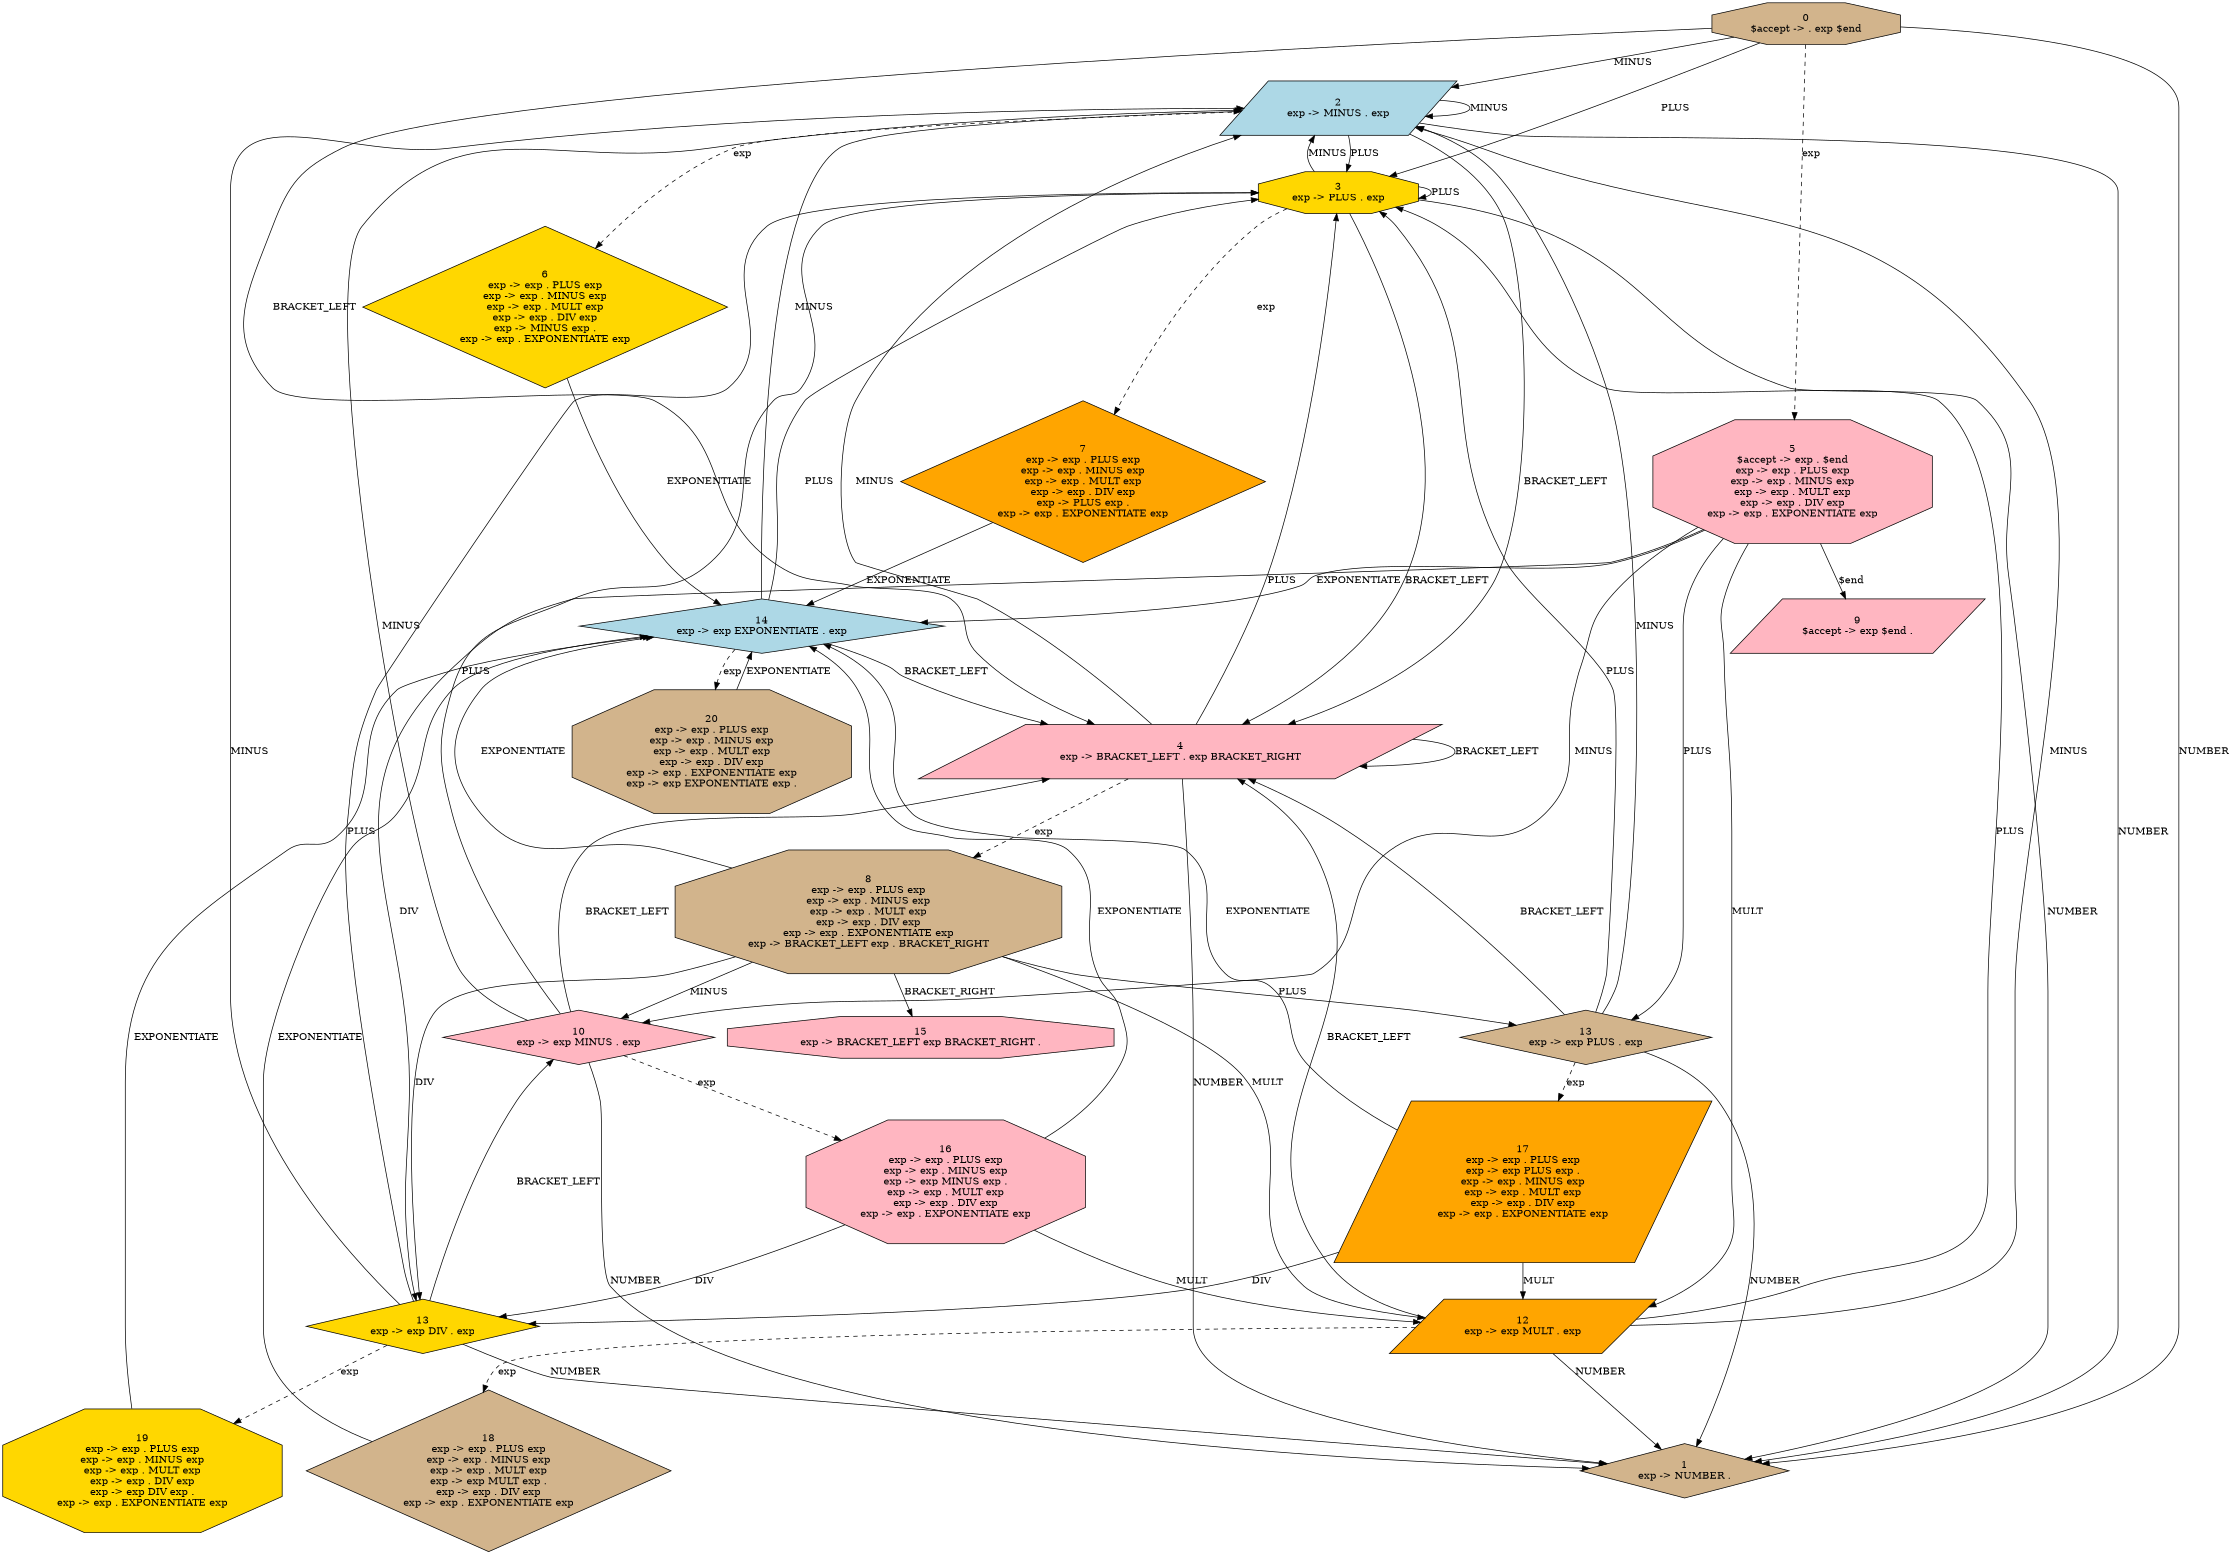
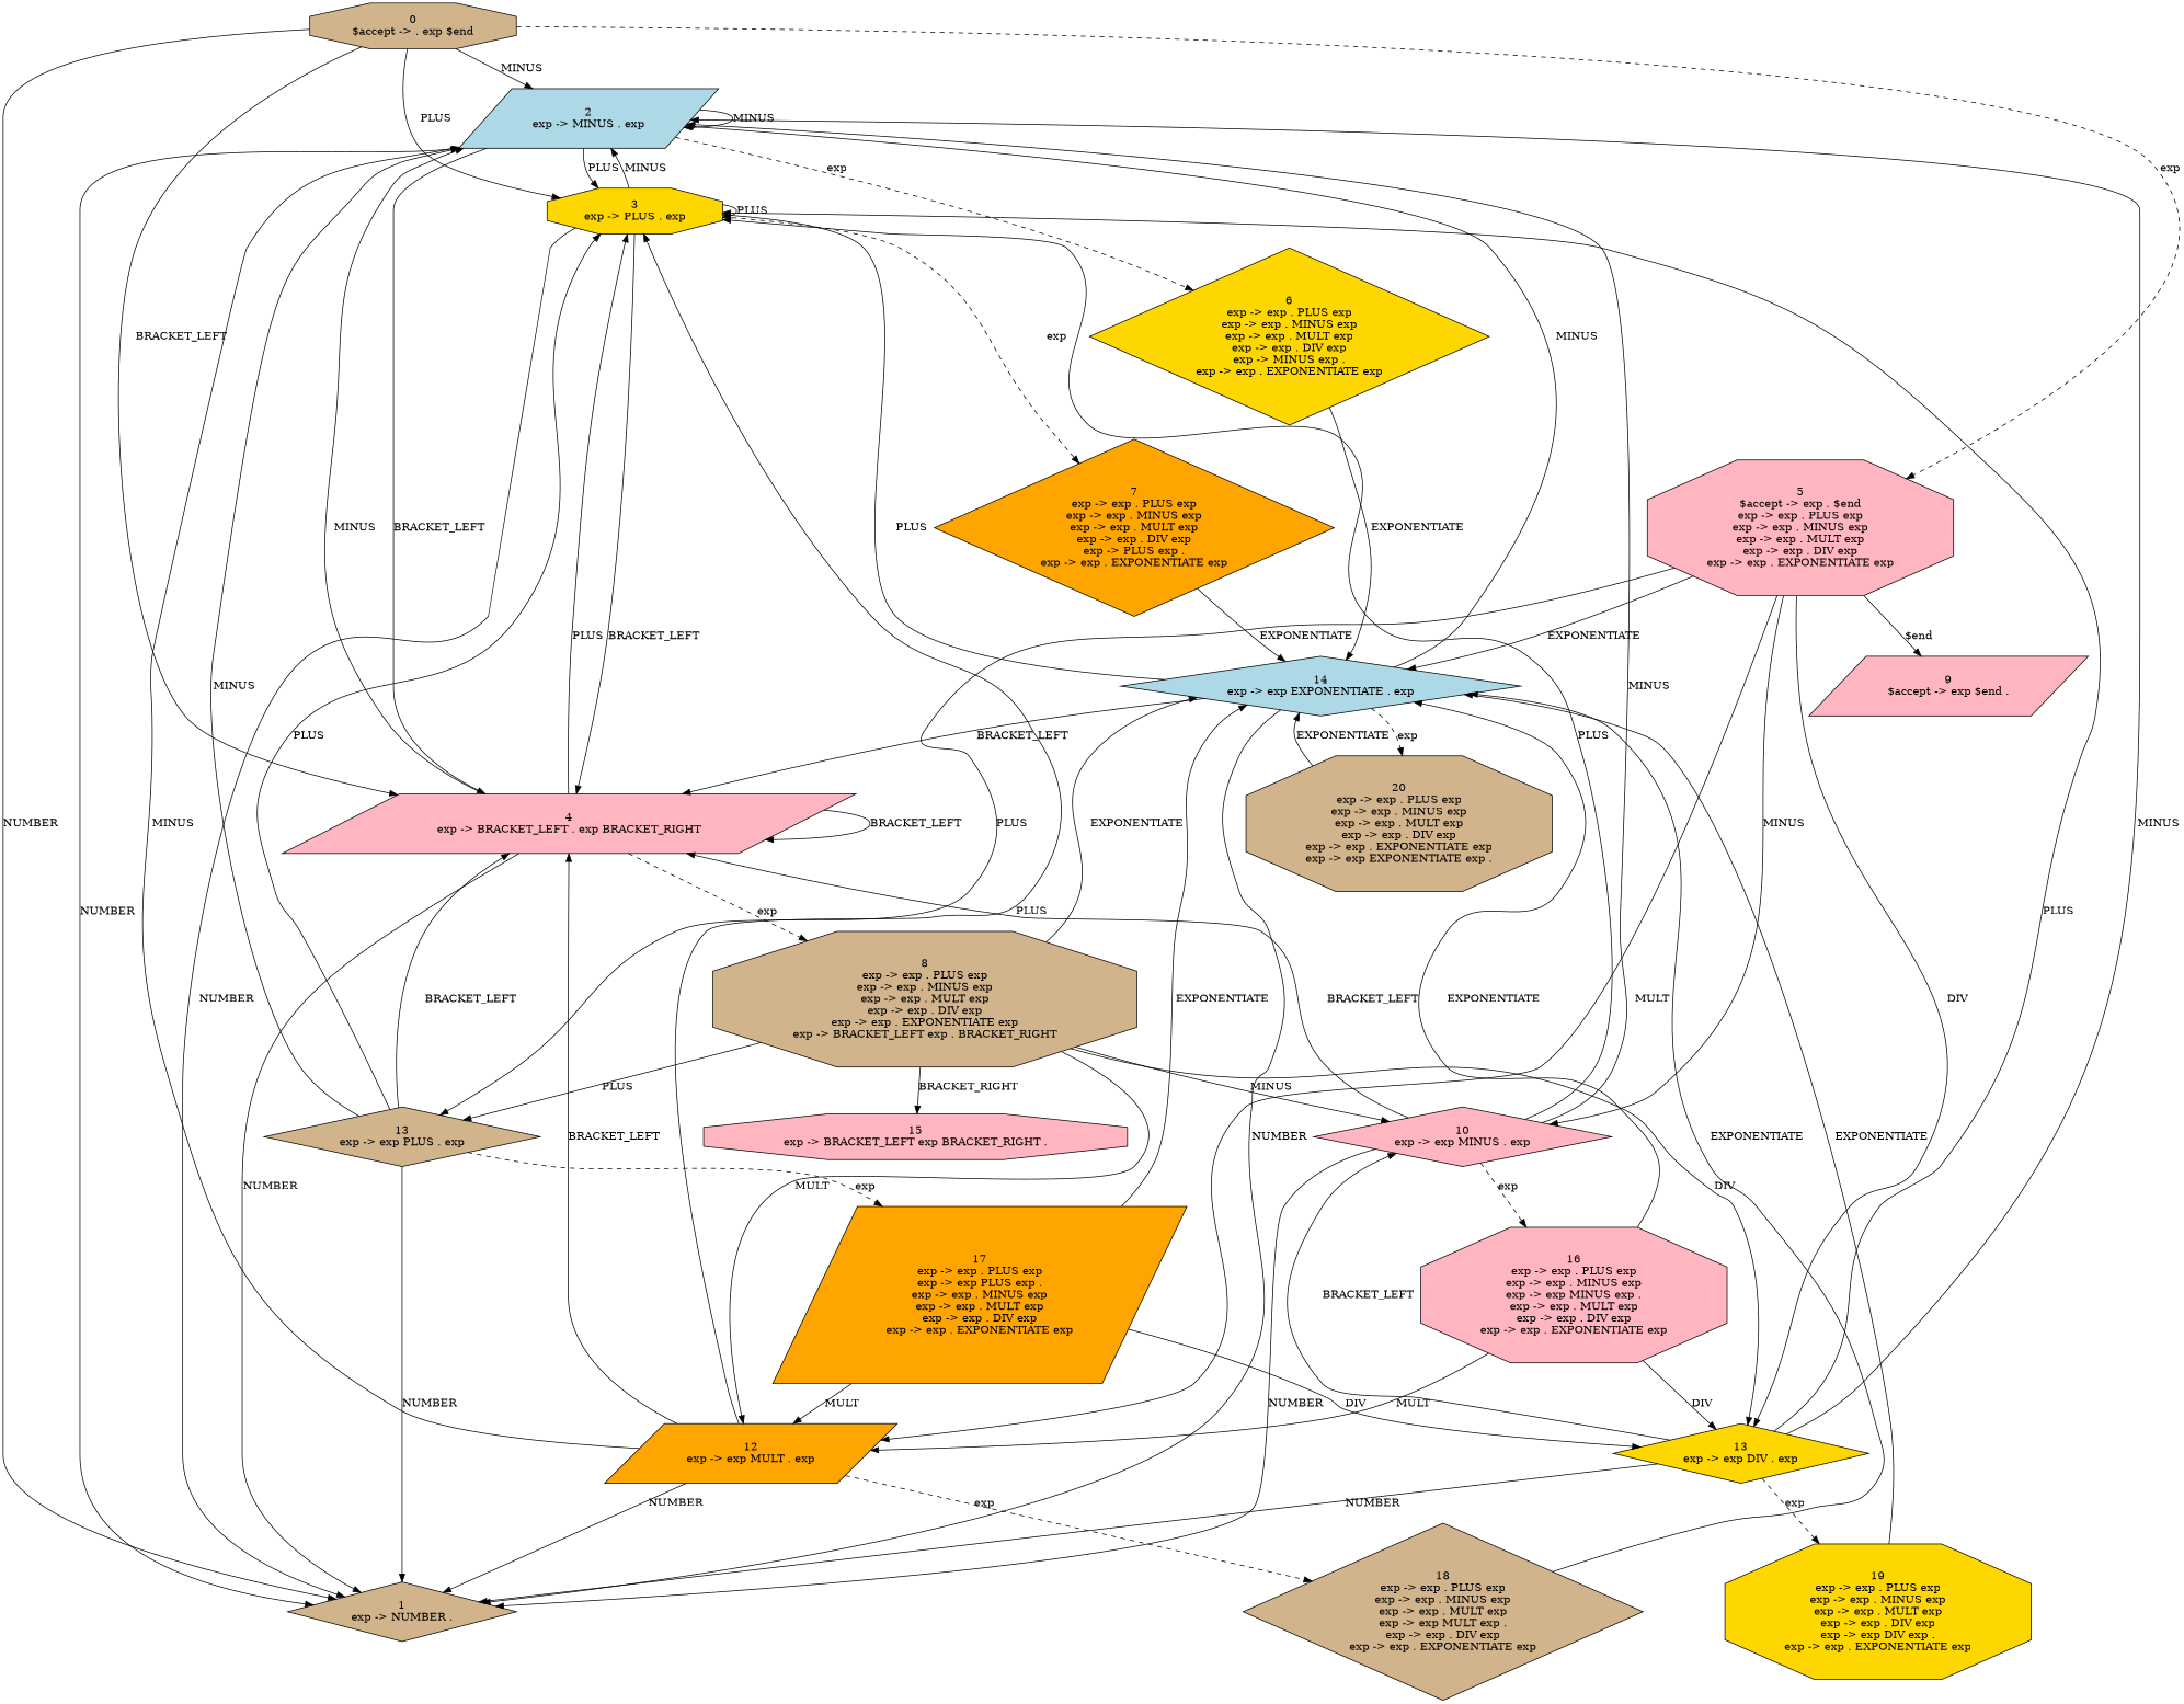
  digraph {
    node [fillcolor=tan shape=octagon style=filled]
    edge [style=solid]
    n1 [label="0\n$accept -> . exp $end"]
    n2 [label="1\nexp -> NUMBER ." shape=diamond]
    n3 [fillcolor=lightblue label="2\nexp -> MINUS . exp" shape=parallelogram]
    n4 [fillcolor=gold label="3\nexp -> PLUS . exp"]
    n5 [fillcolor=lightpink label="4\nexp -> BRACKET_LEFT . exp BRACKET_RIGHT" shape=parallelogram]
    n6 [fillcolor=lightpink label="5\n$accept -> exp . $end\nexp -> exp . PLUS exp\nexp -> exp . MINUS exp\nexp -> exp . MULT exp\nexp -> exp . DIV exp\nexp -> exp . EXPONENTIATE exp"]
    n7 [fillcolor=gold label="6\nexp -> exp . PLUS exp\nexp -> exp . MINUS exp\nexp -> exp . MULT exp\nexp -> exp . DIV exp\nexp -> MINUS exp .\nexp -> exp . EXPONENTIATE exp" shape=diamond]
    n8 [fillcolor=orange label="7\nexp -> exp . PLUS exp\nexp -> exp . MINUS exp\nexp -> exp . MULT exp\nexp -> exp . DIV exp\nexp -> PLUS exp .\nexp -> exp . EXPONENTIATE exp" shape=diamond]
    n9 [label="8\nexp -> exp . PLUS exp\nexp -> exp . MINUS exp\nexp -> exp . MULT exp\nexp -> exp . DIV exp\nexp -> exp . EXPONENTIATE exp\nexp -> BRACKET_LEFT exp . BRACKET_RIGHT"]
    n10 [fillcolor=lightpink label="9\n$accept -> exp $end ." shape=parallelogram]
    n11 [fillcolor=lightpink label="10\nexp -> exp MINUS . exp" shape=diamond]
    n12 [label="13\nexp -> exp PLUS . exp" shape=diamond]
    n13 [fillcolor=orange label="12\nexp -> exp MULT . exp" shape=parallelogram]
    n14 [fillcolor=gold label="13\nexp -> exp DIV . exp" shape=diamond]
    n15 [fillcolor=lightblue label="14\nexp -> exp EXPONENTIATE . exp" shape=diamond]
    n16 [fillcolor=lightpink label="15\nexp -> BRACKET_LEFT exp BRACKET_RIGHT ."]
    n17 [fillcolor=lightpink label="16\nexp -> exp . PLUS exp\nexp -> exp . MINUS exp\nexp -> exp MINUS exp .\nexp -> exp . MULT exp\nexp -> exp . DIV exp\nexp -> exp . EXPONENTIATE exp"]
    n18 [fillcolor=orange label="17\nexp -> exp . PLUS exp\nexp -> exp PLUS exp .\nexp -> exp . MINUS exp\nexp -> exp . MULT exp\nexp -> exp . DIV exp\nexp -> exp . EXPONENTIATE exp" shape=parallelogram]
    n19 [label="18\nexp -> exp . PLUS exp\nexp -> exp . MINUS exp\nexp -> exp . MULT exp\nexp -> exp MULT exp .\nexp -> exp . DIV exp\nexp -> exp . EXPONENTIATE exp" shape=diamond]
    n20 [fillcolor=gold label="19\nexp -> exp . PLUS exp\nexp -> exp . MINUS exp\nexp -> exp . MULT exp\nexp -> exp . DIV exp\nexp -> exp DIV exp .\nexp -> exp . EXPONENTIATE exp"]
    n21 [label="20\nexp -> exp . PLUS exp\nexp -> exp . MINUS exp\nexp -> exp . MULT exp\nexp -> exp . DIV exp\nexp -> exp . EXPONENTIATE exp\nexp -> exp EXPONENTIATE exp ."]
    n1 -> n2 [label=NUMBER]
    n1 -> n3 [label=MINUS]
    n1 -> n4 [label=PLUS]
    n1 -> n5 [label=BRACKET_LEFT]
    n1 -> n6 [label=exp style=dashed]
    n3 -> n2 [label=NUMBER]
    n3 -> n3 [label=MINUS]
    n3 -> n4 [label=PLUS]
    n3 -> n5 [label=BRACKET_LEFT]
    n3 -> n7 [label=exp style=dashed]
    n4 -> n2 [label=NUMBER]
    n4 -> n3 [label=MINUS]
    n4 -> n4 [label=PLUS]
    n4 -> n5 [label=BRACKET_LEFT]
    n4 -> n8 [label=exp style=dashed]
    n5 -> n2 [label=NUMBER]
    n5 -> n3 [label=MINUS]
    n5 -> n4 [label=PLUS]
    n5 -> n5 [label=BRACKET_LEFT]
    n5 -> n9 [label=exp style=dashed]
    n6 -> n10 [label="$end"]
    n6 -> n11 [label=MINUS]
    n6 -> n12 [label=PLUS]
    n6 -> n13 [label=MULT]
    n6 -> n14 [label=DIV]
    n6 -> n15 [label=EXPONENTIATE]
    n7 -> n15 [label=EXPONENTIATE]
    n8 -> n15 [label=EXPONENTIATE]
    n9 -> n11 [label=MINUS]
    n9 -> n12 [label=PLUS]
    n9 -> n13 [label=MULT]
    n9 -> n14 [label=DIV]
    n9 -> n15 [label=EXPONENTIATE]
    n9 -> n16 [label=BRACKET_RIGHT]
    n11 -> n2 [label=NUMBER]
    n11 -> n3 [label=MINUS]
    n11 -> n4 [label=PLUS]
    n11 -> n5 [label=BRACKET_LEFT]
    n11 -> n17 [label=exp style=dashed]
    n12 -> n2 [label=NUMBER]
    n12 -> n3 [label=MINUS]
    n12 -> n4 [label=PLUS]
    n12 -> n5 [label=BRACKET_LEFT]
    n12 -> n18 [label=exp style=dashed]
    n13 -> n2 [label=NUMBER]
    n13 -> n3 [label=MINUS]
    n13 -> n4 [label=PLUS]
    n13 -> n5 [label=BRACKET_LEFT]
    n13 -> n19 [label=exp style=dashed]
    n14 -> n2 [label=NUMBER]
    n14 -> n3 [label=MINUS]
    n14 -> n4 [label=PLUS]
    n14 -> n11 [label=BRACKET_LEFT]
    n14 -> n20 [label=exp style=dashed]
+   n15 -> n2 [label=NUMBER]
    n15 -> n3 [label=MINUS]
    n15 -> n4 [label=PLUS]
    n15 -> n5 [label=BRACKET_LEFT]
    n15 -> n21 [label=exp style=dashed]
    n17 -> n13 [label=MULT]
    n17 -> n14 [label=DIV]
    n17 -> n15 [label=EXPONENTIATE]
    n18 -> n13 [label=MULT]
    n18 -> n14 [label=DIV]
    n18 -> n15 [label=EXPONENTIATE]
    n19 -> n15 [label=EXPONENTIATE]
    n20 -> n15 [label=EXPONENTIATE]
    n21 -> n15 [label=EXPONENTIATE]
  }
